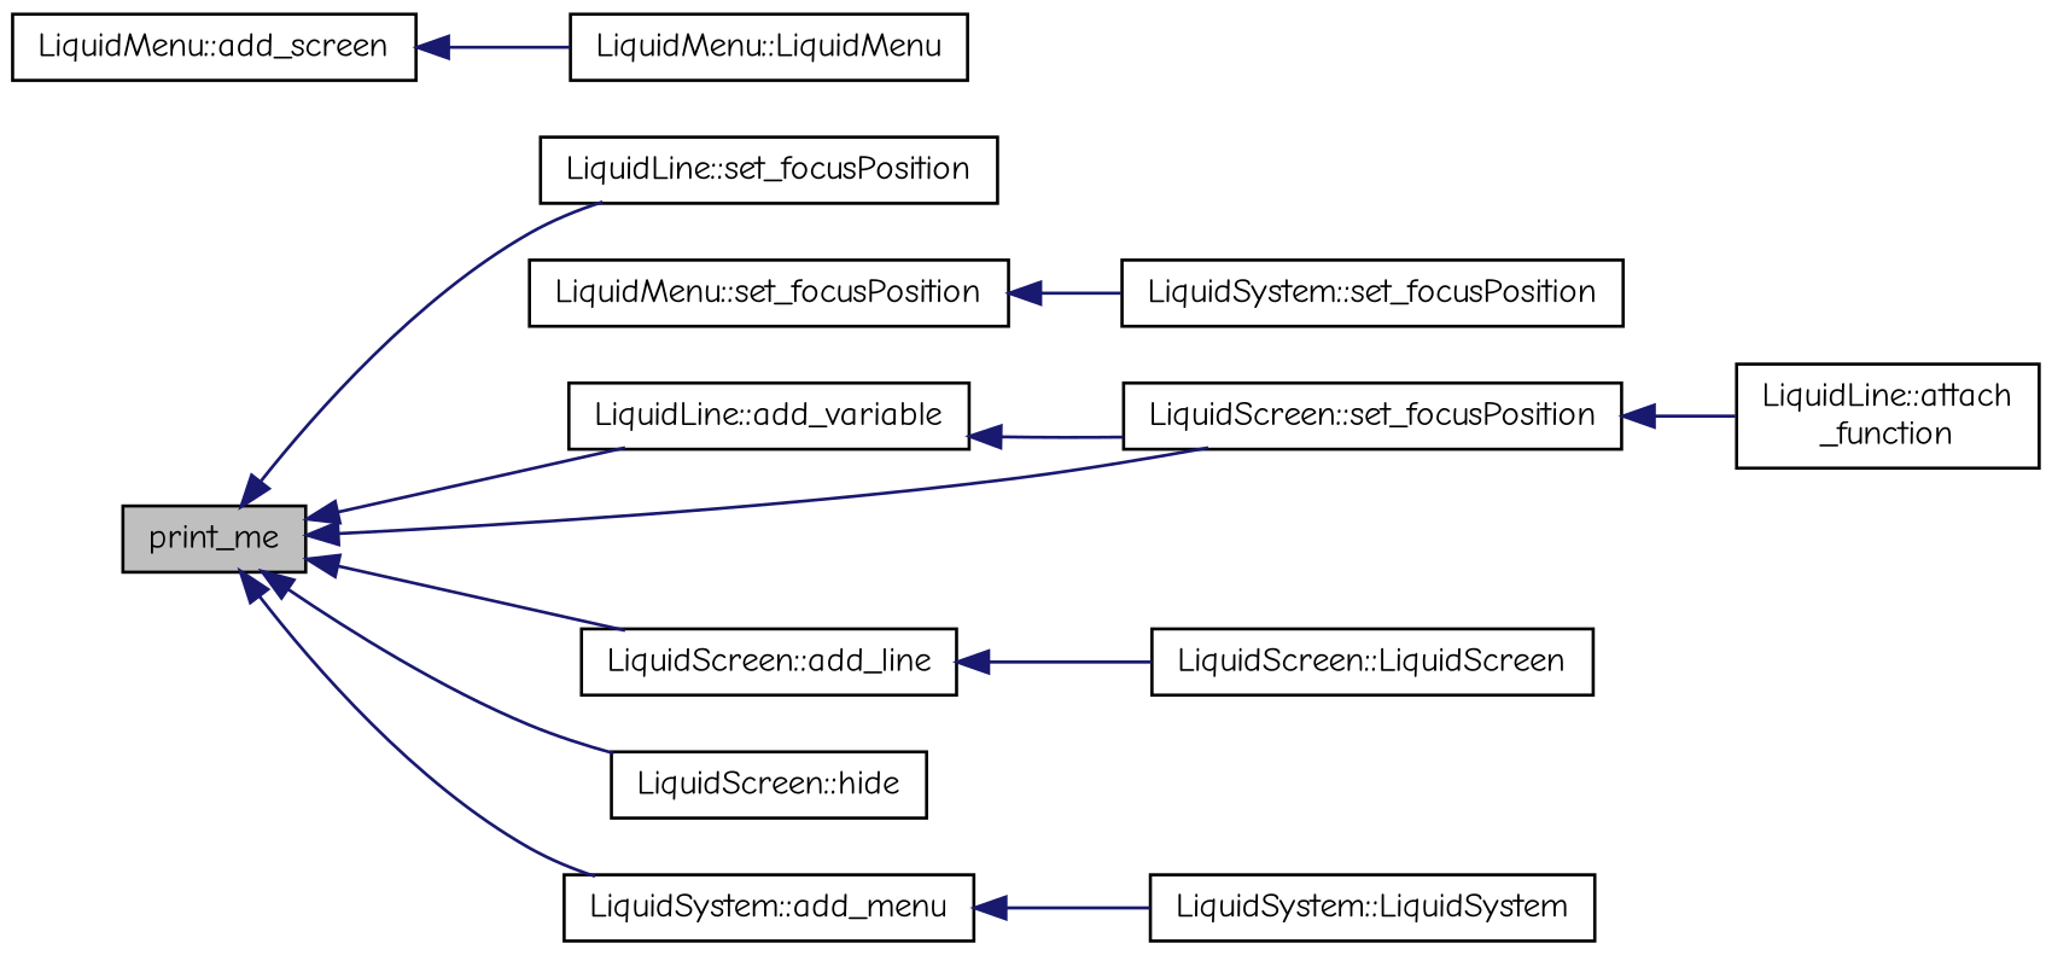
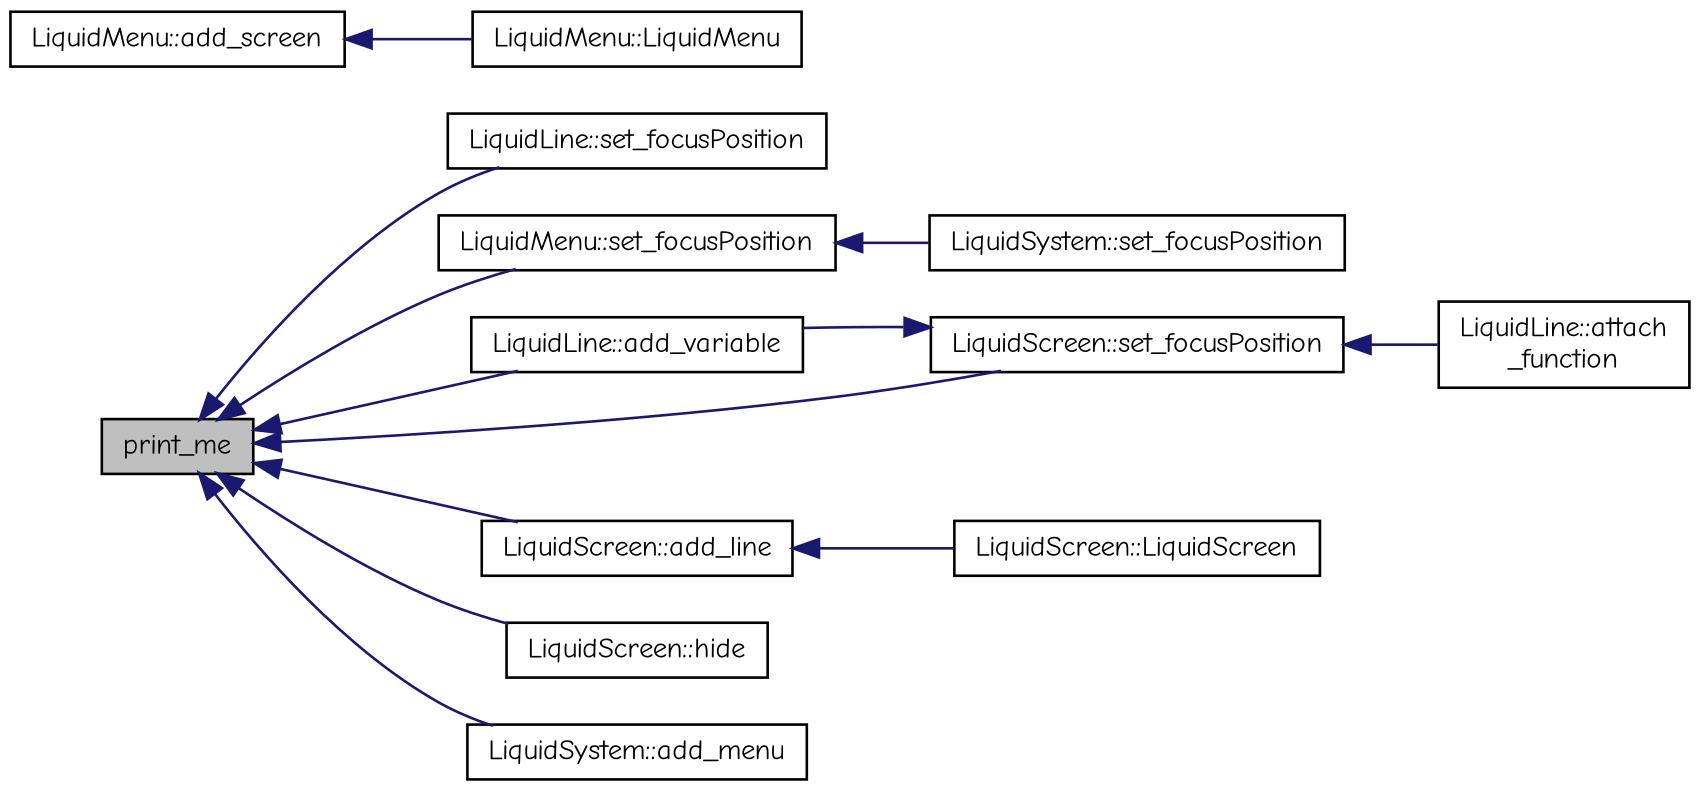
  digraph {
    fontname="Comic Neue"
    rankdir=LR
    node [color=black fillcolor=white fontname="Comic Neue" fontsize=11 shape=record style=filled]
    edge [color=midnightblue dir=back fontname="Comic Neue" fontsize=11 labelfontname=Helvetica labelfontsize=11 style=solid]
    n1 [fillcolor=grey75 fontcolor=black height=0.2 label=print_me width=0.4]
    n2 [height=0.2 label="LiquidLine::set_focusPosition" width=0.4]
    n3 [height=0.2 label="LiquidMenu::set_focusPosition" width=0.4]
    n4 [height=0.2 label="LiquidLine::add_variable" width=0.4]
    n5 [height=0.2 label="LiquidScreen::add_line" width=0.4]
    n6 [height=0.2 label="LiquidScreen::set_focusPosition" width=0.4]
    n7 [height=0.2 label="LiquidScreen::hide" width=0.4]
    n8 [height=0.2 label="LiquidSystem::add_menu" width=0.4]
    n9 [height=0.2 label="LiquidLine::attach\l_function" width=0.4]
    n10 [height=0.2 label="LiquidMenu::add_screen" width=0.4]
    n11 [height=0.2 label="LiquidMenu::LiquidMenu" width=0.4]
    n12 [height=0.2 label="LiquidSystem::set_focusPosition" width=0.4]
    n13 [height=0.2 label="LiquidScreen::LiquidScreen" width=0.4]
-   n14 [height=0.2 label="LiquidSystem::LiquidSystem" width=0.4]
    n1 -> n2
+   n1 -> n3
    n1 -> n4
    n1 -> n5
    n1 -> n6
    n1 -> n7
    n1 -> n8
    n3 -> n12
    n5 -> n13
-   n4 -> n6
+   n6 -> n4
    n6 -> n9
-   n8 -> n14
    n10 -> n11
  }
